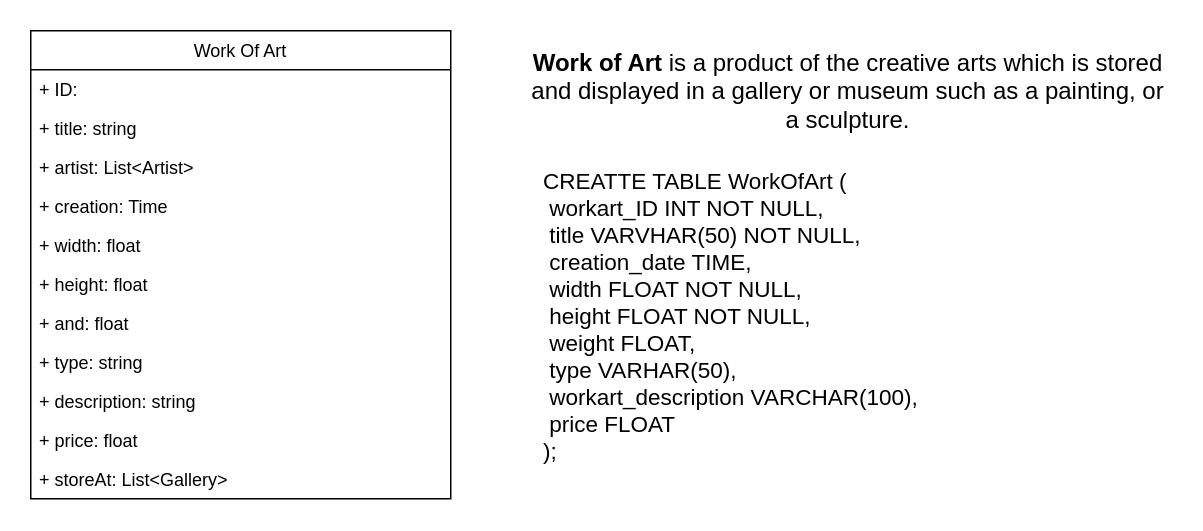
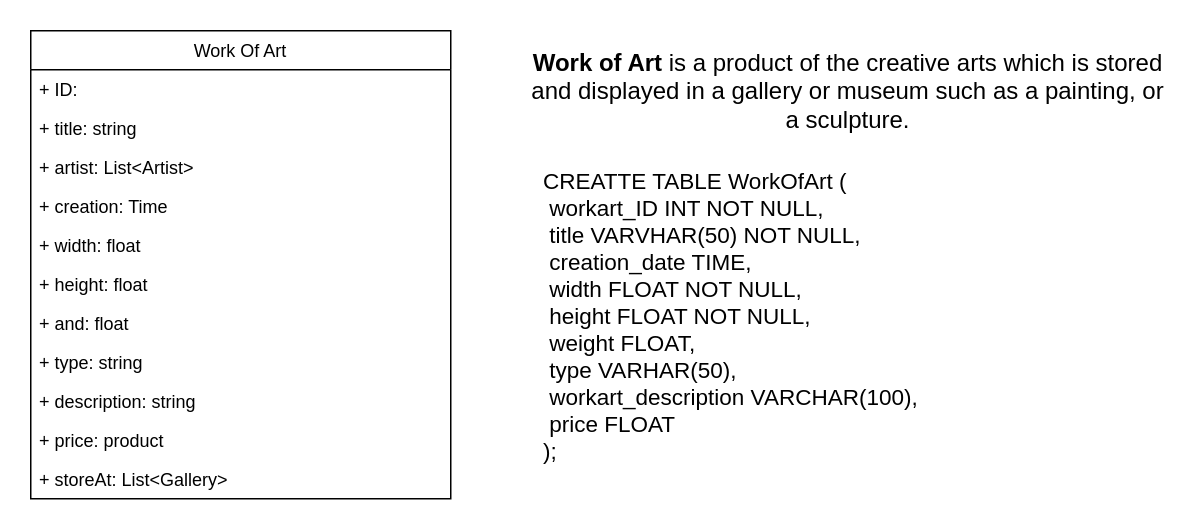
  <mxCell id="0" />
  <mxCell id="1" parent="0" />
  <mxCell id="2" value="Work Of Art" style="swimlane;fontStyle=0;childLayout=stackLayout;horizontal=1;startSize=26;fillColor=none;horizontalStack=0;resizeParent=1;resizeParentMax=0;resizeLast=0;collapsible=1;marginBottom=0;" vertex="1" parent="1"><mxGeometry x="20" y="20" width="280" height="312" as="geometry" /></mxCell>
  <mxCell id="3" value="+ ID:" style="text;strokeColor=none;fillColor=none;align=left;verticalAlign=top;spacingLeft=4;spacingRight=4;overflow=hidden;rotatable=0;points=[[0,0.5],[1,0.5]];portConstraint=eastwest;" vertex="1" parent="2"><mxGeometry y="26" width="280" height="26" as="geometry" /></mxCell>
  <mxCell id="4" value="+ title: string" style="text;strokeColor=none;fillColor=none;align=left;verticalAlign=top;spacingLeft=4;spacingRight=4;overflow=hidden;rotatable=0;points=[[0,0.5],[1,0.5]];portConstraint=eastwest;" vertex="1" parent="2"><mxGeometry y="52" width="280" height="26" as="geometry" /></mxCell>
  <mxCell id="5" value="+ artist: List&lt;Artist&gt;" style="text;strokeColor=none;fillColor=none;align=left;verticalAlign=top;spacingLeft=4;spacingRight=4;overflow=hidden;rotatable=0;points=[[0,0.5],[1,0.5]];portConstraint=eastwest;" vertex="1" parent="2"><mxGeometry y="78" width="280" height="26" as="geometry" /></mxCell>
  <mxCell id="6" value="+ creation: Time" style="text;strokeColor=none;fillColor=none;align=left;verticalAlign=top;spacingLeft=4;spacingRight=4;overflow=hidden;rotatable=0;points=[[0,0.5],[1,0.5]];portConstraint=eastwest;" vertex="1" parent="2"><mxGeometry y="104" width="280" height="26" as="geometry" /></mxCell>
  <mxCell id="7" value="+ width: float" style="text;strokeColor=none;fillColor=none;align=left;verticalAlign=top;spacingLeft=4;spacingRight=4;overflow=hidden;rotatable=0;points=[[0,0.5],[1,0.5]];portConstraint=eastwest;" vertex="1" parent="2"><mxGeometry y="130" width="280" height="26" as="geometry" /></mxCell>
  <mxCell id="8" value="+ height: float" style="text;strokeColor=none;fillColor=none;align=left;verticalAlign=top;spacingLeft=4;spacingRight=4;overflow=hidden;rotatable=0;points=[[0,0.5],[1,0.5]];portConstraint=eastwest;" vertex="1" parent="2"><mxGeometry y="156" width="280" height="26" as="geometry" /></mxCell>
  <mxCell id="9" value="+ and: float" style="text;strokeColor=none;fillColor=none;align=left;verticalAlign=top;spacingLeft=4;spacingRight=4;overflow=hidden;rotatable=0;points=[[0,0.5],[1,0.5]];portConstraint=eastwest;" vertex="1" parent="2"><mxGeometry y="182" width="280" height="26" as="geometry" /></mxCell>
  <mxCell id="10" value="+ type: string" style="text;strokeColor=none;fillColor=none;align=left;verticalAlign=top;spacingLeft=4;spacingRight=4;overflow=hidden;rotatable=0;points=[[0,0.5],[1,0.5]];portConstraint=eastwest;" vertex="1" parent="2"><mxGeometry y="208" width="280" height="26" as="geometry" /></mxCell>
  <mxCell id="11" value="+ description: string" style="text;strokeColor=none;fillColor=none;align=left;verticalAlign=top;spacingLeft=4;spacingRight=4;overflow=hidden;rotatable=0;points=[[0,0.5],[1,0.5]];portConstraint=eastwest;" vertex="1" parent="2"><mxGeometry y="234" width="280" height="26" as="geometry" /></mxCell>
- <mxCell id="12" value="+ price: float" style="text;strokeColor=none;fillColor=none;align=left;verticalAlign=top;spacingLeft=4;spacingRight=4;overflow=hidden;rotatable=0;points=[[0,0.5],[1,0.5]];portConstraint=eastwest;" vertex="1" parent="2"><mxGeometry y="260" width="280" height="26" as="geometry" /></mxCell>
+ <mxCell id="12" value="+ price: product" style="text;strokeColor=none;fillColor=none;align=left;verticalAlign=top;spacingLeft=4;spacingRight=4;overflow=hidden;rotatable=0;points=[[0,0.5],[1,0.5]];portConstraint=eastwest;" vertex="1" parent="2"><mxGeometry y="260" width="280" height="26" as="geometry" /></mxCell>
  <mxCell id="13" value="+ storeAt: List&lt;Gallery&gt;" style="text;strokeColor=none;fillColor=none;align=left;verticalAlign=top;spacingLeft=4;spacingRight=4;overflow=hidden;rotatable=0;points=[[0,0.5],[1,0.5]];portConstraint=eastwest;" vertex="1" parent="2"><mxGeometry y="286" width="280" height="26" as="geometry" /></mxCell>
  <mxCell id="14" value="&lt;font style=&quot;font-size: 16px&quot;&gt;&lt;b&gt;Work of Art&lt;/b&gt; is a product of the creative arts which is stored and displayed in a gallery or museum such as a painting, or a sculpture.&lt;/font&gt;" style="text;html=1;strokeColor=none;fillColor=none;align=center;verticalAlign=middle;whiteSpace=wrap;rounded=0;" vertex="1" parent="1"><mxGeometry x="350" y="20" width="430" height="80" as="geometry" /></mxCell>
  <mxCell id="15" value="&lt;font style=&quot;font-size: 15px&quot;&gt;CREATTE TABLE WorkOfArt (&lt;br&gt;&lt;span style=&quot;white-space: pre&quot;&gt; &lt;/span&gt;workart_ID INT NOT NULL,&lt;br&gt;&lt;span style=&quot;white-space: pre&quot;&gt; &lt;/span&gt;title VARVHAR(50) NOT NULL,&lt;br&gt;&lt;span style=&quot;white-space: pre&quot;&gt; &lt;/span&gt;creation_date TIME,&lt;br&gt;&lt;span style=&quot;white-space: pre&quot;&gt; &lt;/span&gt;width FLOAT NOT NULL,&lt;br&gt;&lt;span style=&quot;white-space: pre&quot;&gt; &lt;/span&gt;height FLOAT NOT NULL,&lt;br&gt;&lt;span style=&quot;white-space: pre&quot;&gt; &lt;/span&gt;weight FLOAT,&lt;br&gt;&lt;span style=&quot;white-space: pre&quot;&gt; &lt;/span&gt;type VARHAR(50),&lt;br&gt;&lt;span style=&quot;white-space: pre&quot;&gt; &lt;/span&gt;workart_description VARCHAR(100),&lt;br&gt;&lt;span style=&quot;white-space: pre&quot;&gt; &lt;/span&gt;price FLOAT&lt;br&gt;);&lt;/font&gt;" style="text;html=1;align=left;verticalAlign=middle;resizable=0;points=[];autosize=1;strokeColor=none;" vertex="1" parent="1"><mxGeometry x="360" y="130" width="290" height="160" as="geometry" /></mxCell>
